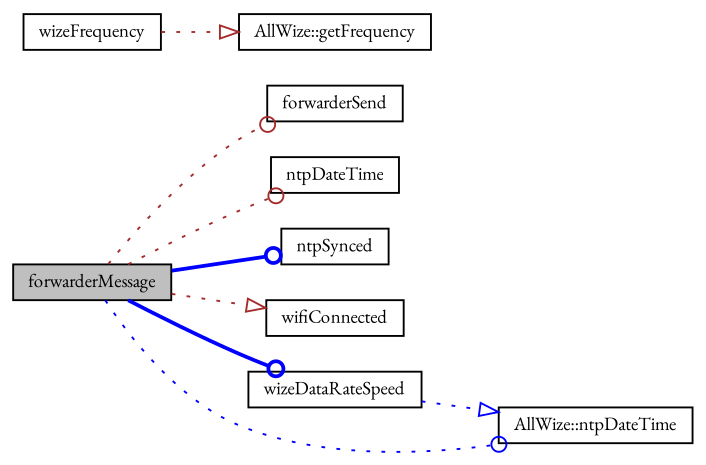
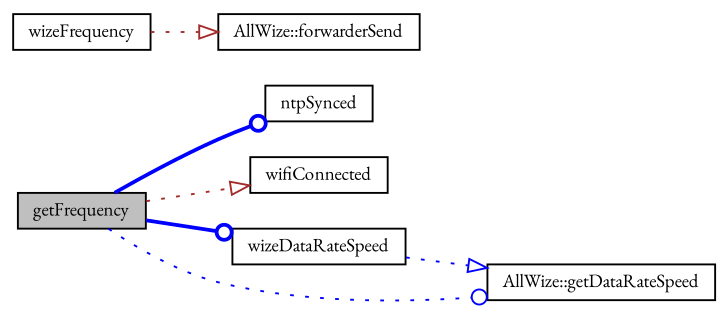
  digraph {
    fontname="EB Garamond"
    rankdir=LR
    node [color=black fillcolor=white fontname="EB Garamond" fontsize=10 shape=record style=filled]
    edge [arrowhead=odot color=brown fontname="EB Garamond" fontsize=10 labelfontname=Helvetica labelfontsize=10 style=dotted]
-   n1 [fillcolor=grey75 fontcolor=black height=0.2 label=forwarderMessage width=0.4]
-   n2 [height=0.2 label=forwarderSend width=0.4]
-   n3 [height=0.2 label=ntpDateTime width=0.4]
+   n1 [fillcolor=grey75 fontcolor=black height=0.2 label=getFrequency width=0.4]
    n4 [height=0.2 label=ntpSynced width=0.4]
    n5 [height=0.2 label=wifiConnected width=0.4]
    n6 [height=0.2 label=wizeDataRateSpeed width=0.4]
-   n7 [height=0.2 label="AllWize::ntpDateTime" width=0.4]
+   n7 [height=0.2 label="AllWize::getDataRateSpeed" width=0.4]
    n8 [height=0.2 label=wizeFrequency width=0.4]
-   n9 [height=0.2 label="AllWize::getFrequency" width=0.4]
-   n1 -> n2
-   n1 -> n3
+   n9 [height=0.2 label="AllWize::forwarderSend" width=0.4]
    n1 -> n4 [color=blue style=bold]
    n1 -> n5 [arrowhead=onormal]
    n1 -> n6 [color=blue style=bold]
    n1 -> n7 [color=blue]
    n6 -> n7 [arrowhead=onormal color=blue]
    n8 -> n9 [arrowhead=onormal]
  }
